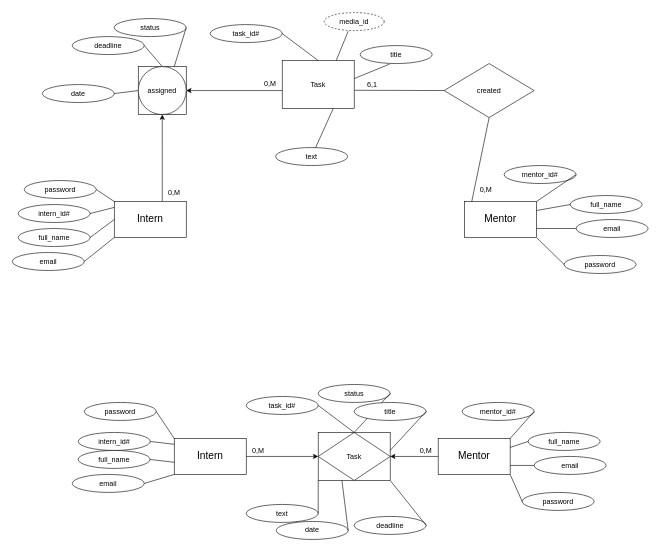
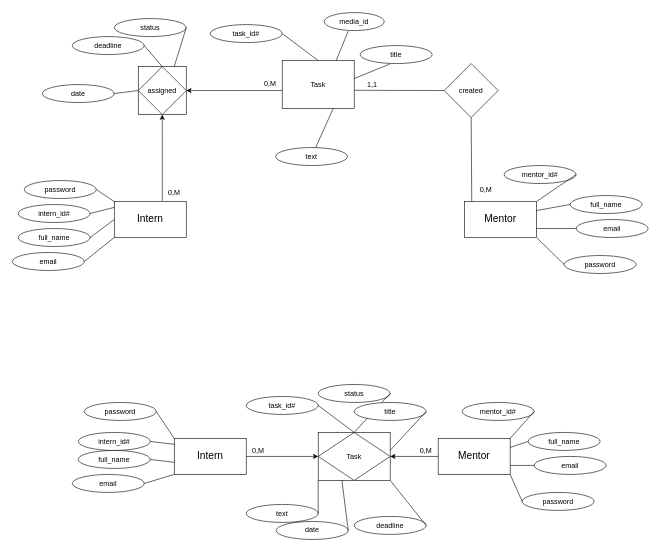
  <mxCell id="0" />
  <mxCell id="1" parent="0" />
  <mxCell id="2" value="" style="rounded=0;whiteSpace=wrap;html=1;" vertex="1" parent="1"><mxGeometry x="230" y="110" width="80" height="80" as="geometry" /></mxCell>
  <mxCell id="3" value="" style="rounded=0;whiteSpace=wrap;html=1;" parent="1" vertex="1"><mxGeometry x="530" y="720" width="120" height="80" as="geometry" /></mxCell>
  <mxCell id="4" value="&lt;span style=&quot;font-size: 17px&quot;&gt;Intern&lt;/span&gt;" style="rounded=0;whiteSpace=wrap;html=1;" parent="1" vertex="1"><mxGeometry x="290" y="730" width="120" height="60" as="geometry" /></mxCell>
  <mxCell id="5" value="&lt;font style=&quot;font-size: 17px&quot;&gt;Mentor&lt;/font&gt;" style="rounded=0;whiteSpace=wrap;html=1;" parent="1" vertex="1"><mxGeometry x="730" y="730" width="120" height="60" as="geometry" /></mxCell>
  <mxCell id="6" value="intern_id#" style="ellipse;whiteSpace=wrap;html=1;" parent="1" vertex="1"><mxGeometry x="130" y="720" width="120" height="30" as="geometry" /></mxCell>
  <mxCell id="7" value="" style="endArrow=none;html=1;exitX=1;exitY=0.5;exitDx=0;exitDy=0;entryX=0.002;entryY=0.163;entryDx=0;entryDy=0;entryPerimeter=0;" parent="1" source="6" target="4" edge="1"><mxGeometry width="50" height="50" relative="1" as="geometry"><mxPoint x="380" y="910" as="sourcePoint" /><mxPoint x="430" y="860" as="targetPoint" /></mxGeometry></mxCell>
  <mxCell id="8" value="full_name" style="ellipse;whiteSpace=wrap;html=1;" parent="1" vertex="1"><mxGeometry x="129.76" y="750" width="120" height="30" as="geometry" /></mxCell>
  <mxCell id="9" value="" style="endArrow=none;html=1;exitX=1;exitY=0.5;exitDx=0;exitDy=0;entryX=0.002;entryY=0.163;entryDx=0;entryDy=0;entryPerimeter=0;" parent="1" source="8" edge="1"><mxGeometry width="50" height="50" relative="1" as="geometry"><mxPoint x="379.76" y="940" as="sourcePoint" /><mxPoint x="290" y="769.78" as="targetPoint" /></mxGeometry></mxCell>
  <mxCell id="10" value="email" style="ellipse;whiteSpace=wrap;html=1;" parent="1" vertex="1"><mxGeometry x="120" y="790" width="120" height="30" as="geometry" /></mxCell>
  <mxCell id="11" value="" style="endArrow=none;html=1;exitX=1;exitY=0.5;exitDx=0;exitDy=0;entryX=0;entryY=1;entryDx=0;entryDy=0;" parent="1" source="10" target="4" edge="1"><mxGeometry width="50" height="50" relative="1" as="geometry"><mxPoint x="370" y="980" as="sourcePoint" /><mxPoint x="280.24" y="809.78" as="targetPoint" /></mxGeometry></mxCell>
  <mxCell id="12" value="Task" style="rhombus;whiteSpace=wrap;html=1;" parent="1" vertex="1"><mxGeometry x="530" y="720" width="120" height="80" as="geometry" /></mxCell>
  <mxCell id="13" value="" style="endArrow=classic;html=1;exitX=1;exitY=0.5;exitDx=0;exitDy=0;entryX=0;entryY=0.5;entryDx=0;entryDy=0;" parent="1" source="4" target="12" edge="1"><mxGeometry width="50" height="50" relative="1" as="geometry"><mxPoint x="550" y="760" as="sourcePoint" /><mxPoint x="600" y="710" as="targetPoint" /></mxGeometry></mxCell>
  <mxCell id="14" value="" style="endArrow=classic;html=1;exitX=0;exitY=0.5;exitDx=0;exitDy=0;entryX=1;entryY=0.5;entryDx=0;entryDy=0;" parent="1" source="5" target="12" edge="1"><mxGeometry width="50" height="50" relative="1" as="geometry"><mxPoint x="550" y="760" as="sourcePoint" /><mxPoint x="600" y="710" as="targetPoint" /></mxGeometry></mxCell>
  <mxCell id="15" value="0,M" style="text;html=1;strokeColor=none;fillColor=none;align=center;verticalAlign=middle;whiteSpace=wrap;rounded=0;" parent="1" vertex="1"><mxGeometry x="410" y="740" width="40" height="20" as="geometry" /></mxCell>
  <mxCell id="16" value="0,M" style="text;html=1;strokeColor=none;fillColor=none;align=center;verticalAlign=middle;whiteSpace=wrap;rounded=0;" parent="1" vertex="1"><mxGeometry x="690" y="740" width="40" height="20" as="geometry" /></mxCell>
  <mxCell id="17" value="task_id#" style="ellipse;whiteSpace=wrap;html=1;" parent="1" vertex="1"><mxGeometry x="410" y="660" width="120" height="30" as="geometry" /></mxCell>
  <mxCell id="18" value="" style="endArrow=none;html=1;exitX=1;exitY=0.5;exitDx=0;exitDy=0;entryX=0.5;entryY=0;entryDx=0;entryDy=0;" parent="1" source="17" target="12" edge="1"><mxGeometry width="50" height="50" relative="1" as="geometry"><mxPoint x="660" y="850" as="sourcePoint" /><mxPoint x="570.24" y="679.78" as="targetPoint" /></mxGeometry></mxCell>
  <mxCell id="19" value="status" style="ellipse;whiteSpace=wrap;html=1;" parent="1" vertex="1"><mxGeometry x="530" y="640" width="120" height="30" as="geometry" /></mxCell>
  <mxCell id="20" value="" style="endArrow=none;html=1;exitX=1;exitY=0.5;exitDx=0;exitDy=0;" parent="1" source="19" edge="1"><mxGeometry width="50" height="50" relative="1" as="geometry"><mxPoint x="780" y="830" as="sourcePoint" /><mxPoint x="590" y="720" as="targetPoint" /></mxGeometry></mxCell>
  <mxCell id="21" value="text" style="ellipse;whiteSpace=wrap;html=1;" parent="1" vertex="1"><mxGeometry x="410" y="840" width="120" height="30" as="geometry" /></mxCell>
  <mxCell id="22" value="" style="endArrow=none;html=1;exitX=1;exitY=0.5;exitDx=0;exitDy=0;" parent="1" source="21" edge="1"><mxGeometry width="50" height="50" relative="1" as="geometry"><mxPoint x="660" y="1030" as="sourcePoint" /><mxPoint x="530" y="800" as="targetPoint" /></mxGeometry></mxCell>
  <mxCell id="23" value="date" style="ellipse;whiteSpace=wrap;html=1;" parent="1" vertex="1"><mxGeometry x="460" y="868.4" width="120" height="30" as="geometry" /></mxCell>
  <mxCell id="24" value="" style="endArrow=none;html=1;exitX=1;exitY=0.5;exitDx=0;exitDy=0;entryX=0.913;entryY=1.02;entryDx=0;entryDy=0;entryPerimeter=0;" parent="1" source="23" edge="1"><mxGeometry width="50" height="50" relative="1" as="geometry"><mxPoint x="710" y="1058.4" as="sourcePoint" /><mxPoint x="569.56" y="800" as="targetPoint" /></mxGeometry></mxCell>
  <mxCell id="25" value="deadline" style="ellipse;whiteSpace=wrap;html=1;" parent="1" vertex="1"><mxGeometry x="590" y="860" width="120" height="30" as="geometry" /></mxCell>
  <mxCell id="26" value="" style="endArrow=none;html=1;exitX=1;exitY=0.5;exitDx=0;exitDy=0;entryX=1;entryY=0.75;entryDx=0;entryDy=0;" parent="1" source="25" edge="1"><mxGeometry width="50" height="50" relative="1" as="geometry"><mxPoint x="840" y="1050" as="sourcePoint" /><mxPoint x="650" y="800" as="targetPoint" /></mxGeometry></mxCell>
  <mxCell id="27" value="mentor_id#" style="ellipse;whiteSpace=wrap;html=1;" parent="1" vertex="1"><mxGeometry x="770" y="670" width="120" height="30" as="geometry" /></mxCell>
  <mxCell id="28" value="" style="endArrow=none;html=1;exitX=1;exitY=0.5;exitDx=0;exitDy=0;entryX=1;entryY=0;entryDx=0;entryDy=0;" parent="1" source="27" target="5" edge="1"><mxGeometry width="50" height="50" relative="1" as="geometry"><mxPoint x="1020" y="860" as="sourcePoint" /><mxPoint x="930.24" y="689.78" as="targetPoint" /></mxGeometry></mxCell>
  <mxCell id="29" value="full_name" style="ellipse;whiteSpace=wrap;html=1;" parent="1" vertex="1"><mxGeometry x="880" y="720" width="120" height="30" as="geometry" /></mxCell>
  <mxCell id="30" value="" style="endArrow=none;html=1;exitX=1;exitY=0.25;exitDx=0;exitDy=0;entryX=0;entryY=0.5;entryDx=0;entryDy=0;" parent="1" source="5" target="29" edge="1"><mxGeometry width="50" height="50" relative="1" as="geometry"><mxPoint x="690" y="760" as="sourcePoint" /><mxPoint x="740" y="710" as="targetPoint" /></mxGeometry></mxCell>
  <mxCell id="31" value="email" style="ellipse;whiteSpace=wrap;html=1;" parent="1" vertex="1"><mxGeometry x="890" y="760" width="120" height="30" as="geometry" /></mxCell>
  <mxCell id="32" value="" style="endArrow=none;html=1;exitX=1;exitY=0.75;exitDx=0;exitDy=0;entryX=0;entryY=0.5;entryDx=0;entryDy=0;" parent="1" source="5" target="31" edge="1"><mxGeometry width="50" height="50" relative="1" as="geometry"><mxPoint x="860" y="785" as="sourcePoint" /><mxPoint x="750" y="750" as="targetPoint" /></mxGeometry></mxCell>
  <mxCell id="33" value="password" style="ellipse;whiteSpace=wrap;html=1;" parent="1" vertex="1"><mxGeometry x="870" y="820" width="120" height="30" as="geometry" /></mxCell>
  <mxCell id="34" value="" style="endArrow=none;html=1;exitX=1;exitY=1;exitDx=0;exitDy=0;entryX=0;entryY=0.5;entryDx=0;entryDy=0;" parent="1" source="5" target="33" edge="1"><mxGeometry width="50" height="50" relative="1" as="geometry"><mxPoint x="840" y="845" as="sourcePoint" /><mxPoint x="730" y="810" as="targetPoint" /></mxGeometry></mxCell>
  <mxCell id="35" value="password" style="ellipse;whiteSpace=wrap;html=1;" parent="1" vertex="1"><mxGeometry y="670" width="120" height="30" as="geometry" x="140" /></mxCell>
  <mxCell id="36" value="" style="endArrow=none;html=1;exitX=1;exitY=0.5;exitDx=0;exitDy=0;entryX=0;entryY=0;entryDx=0;entryDy=0;" parent="1" source="35" target="4" edge="1"><mxGeometry width="50" height="50" relative="1" as="geometry"><mxPoint x="390" y="860" as="sourcePoint" /><mxPoint x="300.24" y="689.78" as="targetPoint" /></mxGeometry></mxCell>
  <mxCell id="37" value="title" style="ellipse;whiteSpace=wrap;html=1;" parent="1" vertex="1"><mxGeometry x="590" y="670" width="120" height="30" as="geometry" /></mxCell>
  <mxCell id="38" value="" style="endArrow=none;html=1;exitX=1;exitY=0.5;exitDx=0;exitDy=0;" parent="1" source="37" edge="1"><mxGeometry width="50" height="50" relative="1" as="geometry"><mxPoint x="840" y="860" as="sourcePoint" /><mxPoint x="650" y="750" as="targetPoint" /></mxGeometry></mxCell>
  <mxCell id="39" value="Task" style="rounded=0;whiteSpace=wrap;html=1;" vertex="1" parent="1"><mxGeometry x="470" y="100" width="120" height="80" as="geometry" /></mxCell>
  <mxCell id="40" value="&lt;span style=&quot;font-size: 17px&quot;&gt;Intern&lt;/span&gt;" style="rounded=0;whiteSpace=wrap;html=1;" vertex="1" parent="1"><mxGeometry x="190" y="335" width="120" height="60" as="geometry" /></mxCell>
  <mxCell id="41" value="&lt;font style=&quot;font-size: 17px&quot;&gt;Mentor&lt;/font&gt;" style="rounded=0;whiteSpace=wrap;html=1;" vertex="1" parent="1"><mxGeometry x="774" y="335" width="120" height="60" as="geometry" /></mxCell>
  <mxCell id="42" value="intern_id#" style="ellipse;whiteSpace=wrap;html=1;" vertex="1" parent="1"><mxGeometry x="29.76" y="340" width="120" height="30" as="geometry" /></mxCell>
  <mxCell id="43" value="" style="endArrow=none;html=1;exitX=1;exitY=0.5;exitDx=0;exitDy=0;entryX=0.002;entryY=0.163;entryDx=0;entryDy=0;entryPerimeter=0;" edge="1" parent="1" source="42" target="40"><mxGeometry width="50" height="50" relative="1" as="geometry"><mxPoint x="280" y="540" as="sourcePoint" /><mxPoint x="330" y="490" as="targetPoint" /></mxGeometry></mxCell>
  <mxCell id="44" value="full_name" style="ellipse;whiteSpace=wrap;html=1;" vertex="1" parent="1"><mxGeometry x="29.76" y="380" width="120" height="30" as="geometry" /></mxCell>
  <mxCell id="45" value="" style="endArrow=none;html=1;exitX=1;exitY=0.5;exitDx=0;exitDy=0;entryX=0;entryY=0.5;entryDx=0;entryDy=0;" edge="1" parent="1" source="44" target="40"><mxGeometry width="50" height="50" relative="1" as="geometry"><mxPoint x="279.76" y="570" as="sourcePoint" /><mxPoint x="190" y="399.78" as="targetPoint" /></mxGeometry></mxCell>
  <mxCell id="46" value="email" style="ellipse;whiteSpace=wrap;html=1;" vertex="1" parent="1"><mxGeometry x="20" y="420" width="120" height="30" as="geometry" /></mxCell>
  <mxCell id="47" value="" style="endArrow=none;html=1;exitX=1;exitY=0.5;exitDx=0;exitDy=0;entryX=0;entryY=1;entryDx=0;entryDy=0;" edge="1" parent="1" source="46" target="40"><mxGeometry width="50" height="50" relative="1" as="geometry"><mxPoint x="270" y="610" as="sourcePoint" /><mxPoint x="180.24" y="439.78" as="targetPoint" /></mxGeometry></mxCell>
  <mxCell id="48" value="0,M" style="text;html=1;strokeColor=none;fillColor=none;align=center;verticalAlign=middle;whiteSpace=wrap;rounded=0;" vertex="1" parent="1"><mxGeometry x="430" y="129" width="40" height="20" as="geometry" /></mxCell>
  <mxCell id="49" value="0,M" style="text;html=1;strokeColor=none;fillColor=none;align=center;verticalAlign=middle;whiteSpace=wrap;rounded=0;" vertex="1" parent="1"><mxGeometry x="790" y="305" width="40" height="20" as="geometry" /></mxCell>
  <mxCell id="50" value="task_id#" style="ellipse;whiteSpace=wrap;html=1;" vertex="1" parent="1"><mxGeometry x="350" y="40" width="120" height="30" as="geometry" /></mxCell>
  <mxCell id="51" value="" style="endArrow=none;html=1;exitX=1;exitY=0.5;exitDx=0;exitDy=0;entryX=0.5;entryY=0;entryDx=0;entryDy=0;" edge="1" parent="1" source="50"><mxGeometry width="50" height="50" relative="1" as="geometry"><mxPoint x="600" y="230" as="sourcePoint" /><mxPoint x="530" y="100" as="targetPoint" /></mxGeometry></mxCell>
  <mxCell id="52" value="status" style="ellipse;whiteSpace=wrap;html=1;" vertex="1" parent="1"><mxGeometry x="190" y="30" width="120" height="30" as="geometry" /></mxCell>
  <mxCell id="53" value="" style="endArrow=none;html=1;exitX=1;exitY=0.5;exitDx=0;exitDy=0;entryX=0.75;entryY=0;entryDx=0;entryDy=0;" edge="1" parent="1" source="52" target="2"><mxGeometry width="50" height="50" relative="1" as="geometry"><mxPoint x="720" y="210" as="sourcePoint" /><mxPoint x="290" y="100" as="targetPoint" /></mxGeometry></mxCell>
  <mxCell id="54" value="text" style="ellipse;whiteSpace=wrap;html=1;" vertex="1" parent="1"><mxGeometry x="459" y="245" width="120" height="30" as="geometry" /></mxCell>
  <mxCell id="55" value="date" style="ellipse;whiteSpace=wrap;html=1;" vertex="1" parent="1"><mxGeometry x="70" y="140" width="120" height="30" as="geometry" /></mxCell>
  <mxCell id="56" value="deadline" style="ellipse;whiteSpace=wrap;html=1;" vertex="1" parent="1"><mxGeometry x="120" y="60" width="120" height="30" as="geometry" /></mxCell>
  <mxCell id="57" value="" style="endArrow=none;html=1;exitX=1;exitY=0.5;exitDx=0;exitDy=0;entryX=0.5;entryY=0;entryDx=0;entryDy=0;" edge="1" parent="1" source="56" target="2"><mxGeometry width="50" height="50" relative="1" as="geometry"><mxPoint x="510" y="120" as="sourcePoint" /><mxPoint x="230" as="targetPoint" y="10" /></mxGeometry></mxCell>
  <mxCell id="58" value="mentor_id#" style="ellipse;whiteSpace=wrap;html=1;" vertex="1" parent="1"><mxGeometry x="840" y="275" width="120" height="30" as="geometry" /></mxCell>
  <mxCell id="59" value="" style="endArrow=none;html=1;exitX=1;exitY=0.5;exitDx=0;exitDy=0;entryX=1;entryY=0;entryDx=0;entryDy=0;" edge="1" parent="1" source="58" target="41"><mxGeometry width="50" height="50" relative="1" as="geometry"><mxPoint x="1090" y="465" as="sourcePoint" /><mxPoint x="1000.24" y="294.78" as="targetPoint" /></mxGeometry></mxCell>
  <mxCell id="60" value="full_name" style="ellipse;whiteSpace=wrap;html=1;" vertex="1" parent="1"><mxGeometry x="950" y="325" width="120" height="30" as="geometry" /></mxCell>
  <mxCell id="61" value="" style="endArrow=none;html=1;exitX=1;exitY=0.25;exitDx=0;exitDy=0;entryX=0;entryY=0.5;entryDx=0;entryDy=0;" edge="1" parent="1" source="41" target="60"><mxGeometry width="50" height="50" relative="1" as="geometry"><mxPoint x="760" y="365" as="sourcePoint" /><mxPoint x="810" y="315" as="targetPoint" /></mxGeometry></mxCell>
  <mxCell id="62" value="email" style="ellipse;whiteSpace=wrap;html=1;" vertex="1" parent="1"><mxGeometry x="960" y="365" width="120" height="30" as="geometry" /></mxCell>
  <mxCell id="63" value="" style="endArrow=none;html=1;exitX=1;exitY=0.75;exitDx=0;exitDy=0;entryX=0;entryY=0.5;entryDx=0;entryDy=0;" edge="1" parent="1" source="41" target="62"><mxGeometry width="50" height="50" relative="1" as="geometry"><mxPoint x="930" y="390" as="sourcePoint" /><mxPoint x="820" y="355" as="targetPoint" /></mxGeometry></mxCell>
  <mxCell id="64" value="password" style="ellipse;whiteSpace=wrap;html=1;" vertex="1" parent="1"><mxGeometry x="940" y="425" width="120" height="30" as="geometry" /></mxCell>
  <mxCell id="65" value="" style="endArrow=none;html=1;exitX=1;exitY=1;exitDx=0;exitDy=0;entryX=0;entryY=0.5;entryDx=0;entryDy=0;" edge="1" parent="1" source="41" target="64"><mxGeometry width="50" height="50" relative="1" as="geometry"><mxPoint x="910" y="450" as="sourcePoint" /><mxPoint x="800" y="415" as="targetPoint" /></mxGeometry></mxCell>
  <mxCell id="66" value="password" style="ellipse;whiteSpace=wrap;html=1;" vertex="1" parent="1"><mxGeometry x="40" y="300" width="120" height="30" as="geometry" /></mxCell>
  <mxCell id="67" value="" style="endArrow=none;html=1;exitX=1;exitY=0.5;exitDx=0;exitDy=0;entryX=0;entryY=0;entryDx=0;entryDy=0;" edge="1" parent="1" source="66" target="40"><mxGeometry width="50" height="50" relative="1" as="geometry"><mxPoint x="290" y="490" as="sourcePoint" /><mxPoint x="200.24" y="319.78" as="targetPoint" /></mxGeometry></mxCell>
  <mxCell id="68" value="title" style="ellipse;whiteSpace=wrap;html=1;" vertex="1" parent="1"><mxGeometry x="600" y="75" width="120" height="30" as="geometry" /></mxCell>
  <mxCell id="69" value="" style="endArrow=none;html=1;exitX=0.408;exitY=1.033;exitDx=0;exitDy=0;exitPerimeter=0;" edge="1" parent="1" source="68"><mxGeometry width="50" height="50" relative="1" as="geometry"><mxPoint x="780" y="240" as="sourcePoint" /><mxPoint x="590" y="130" as="targetPoint" /></mxGeometry></mxCell>
- <mxCell id="70" value="created" style="rhombus;whiteSpace=wrap;html=1;" vertex="1" parent="1"><mxGeometry x="740" y="105" width="150" height="90" as="geometry" /></mxCell>
+ <mxCell id="70" value="created" style="rhombus;whiteSpace=wrap;html=1;" vertex="1" parent="1"><mxGeometry x="740" y="105" width="90" height="90" as="geometry" /></mxCell>
  <mxCell id="71" value="" style="endArrow=none;html=1;entryX=0.5;entryY=1;entryDx=0;entryDy=0;exitX=0.1;exitY=0;exitDx=0;exitDy=0;exitPerimeter=0;" edge="1" parent="1" source="41" target="70"><mxGeometry width="50" height="50" relative="1" as="geometry"><mxPoint x="765" y="275" as="sourcePoint" /><mxPoint x="815" y="225" as="targetPoint" /></mxGeometry></mxCell>
  <mxCell id="72" value="" style="endArrow=none;html=1;entryX=0;entryY=0.5;entryDx=0;entryDy=0;exitX=1.004;exitY=0.619;exitDx=0;exitDy=0;exitPerimeter=0;" edge="1" parent="1" source="39" target="70"><mxGeometry width="50" height="50" relative="1" as="geometry"><mxPoint x="650" y="175" as="sourcePoint" /><mxPoint x="700" y="125" as="targetPoint" /></mxGeometry></mxCell>
- <mxCell id="73" value="6,1" style="text;html=1;strokeColor=none;fillColor=none;align=center;verticalAlign=middle;whiteSpace=wrap;rounded=0;" vertex="1" parent="1"><mxGeometry x="600" y="130" width="40" height="20" as="geometry" /></mxCell>
+ <mxCell id="73" value="1,1" style="text;html=1;strokeColor=none;fillColor=none;align=center;verticalAlign=middle;whiteSpace=wrap;rounded=0;" vertex="1" parent="1"><mxGeometry x="600" y="130" width="40" height="20" as="geometry" /></mxCell>
  <mxCell id="74" value="" style="endArrow=none;html=1;" edge="1" parent="1" source="54"><mxGeometry width="50" height="50" relative="1" as="geometry"><mxPoint x="505" y="230" as="sourcePoint" /><mxPoint x="555" y="180" as="targetPoint" /></mxGeometry></mxCell>
- <mxCell id="75" value="assigned" style="ellipse;whiteSpace=wrap;html=1;" vertex="1" parent="1"><mxGeometry x="230" y="110" width="80" height="80" as="geometry" /></mxCell>
+ <mxCell id="75" value="assigned" style="rhombus;whiteSpace=wrap;html=1;" vertex="1" parent="1"><mxGeometry x="230" y="110" width="80" height="80" as="geometry" /></mxCell>
  <mxCell id="76" value="" style="endArrow=classic;html=1;entryX=0.5;entryY=1;entryDx=0;entryDy=0;exitX=0.667;exitY=-0.017;exitDx=0;exitDy=0;exitPerimeter=0;" edge="1" parent="1" source="40" target="75"><mxGeometry width="50" height="50" relative="1" as="geometry"><mxPoint x="230" y="295" as="sourcePoint" /><mxPoint x="280" y="245" as="targetPoint" /></mxGeometry></mxCell>
  <mxCell id="77" value="" style="endArrow=classic;html=1;entryX=1;entryY=0.5;entryDx=0;entryDy=0;" edge="1" parent="1" target="75"><mxGeometry width="50" height="50" relative="1" as="geometry"><mxPoint x="470" y="150" as="sourcePoint" /><mxPoint x="400" y="130" as="targetPoint" /></mxGeometry></mxCell>
  <mxCell id="78" value="0,M" style="text;html=1;strokeColor=none;fillColor=none;align=center;verticalAlign=middle;whiteSpace=wrap;rounded=0;" vertex="1" parent="1"><mxGeometry x="270" y="310" width="40" height="20" as="geometry" /></mxCell>
  <mxCell id="79" value="" style="endArrow=none;html=1;entryX=0;entryY=0.5;entryDx=0;entryDy=0;exitX=1;exitY=0.5;exitDx=0;exitDy=0;" edge="1" parent="1" source="55" target="75"><mxGeometry width="50" height="50" relative="1" as="geometry"><mxPoint x="160" y="200" as="sourcePoint" /><mxPoint x="210" y="150" as="targetPoint" /></mxGeometry></mxCell>
- <mxCell id="80" value="media_id" style="ellipse;whiteSpace=wrap;html=1;dashed=1;" vertex="1" parent="1"><mxGeometry x="540" y="20" width="100" height="30" as="geometry" /></mxCell>
+ <mxCell id="80" value="media_id" style="ellipse;whiteSpace=wrap;html=1;" vertex="1" parent="1"><mxGeometry x="540" y="20" width="100" height="30" as="geometry" /></mxCell>
  <mxCell id="81" value="" style="endArrow=none;html=1;entryX=0.4;entryY=1.033;entryDx=0;entryDy=0;entryPerimeter=0;exitX=0.75;exitY=0;exitDx=0;exitDy=0;" edge="1" parent="1" source="39" target="80"><mxGeometry width="50" height="50" relative="1" as="geometry"><mxPoint x="530" y="105" as="sourcePoint" /><mxPoint x="580" y="55" as="targetPoint" /></mxGeometry></mxCell>
